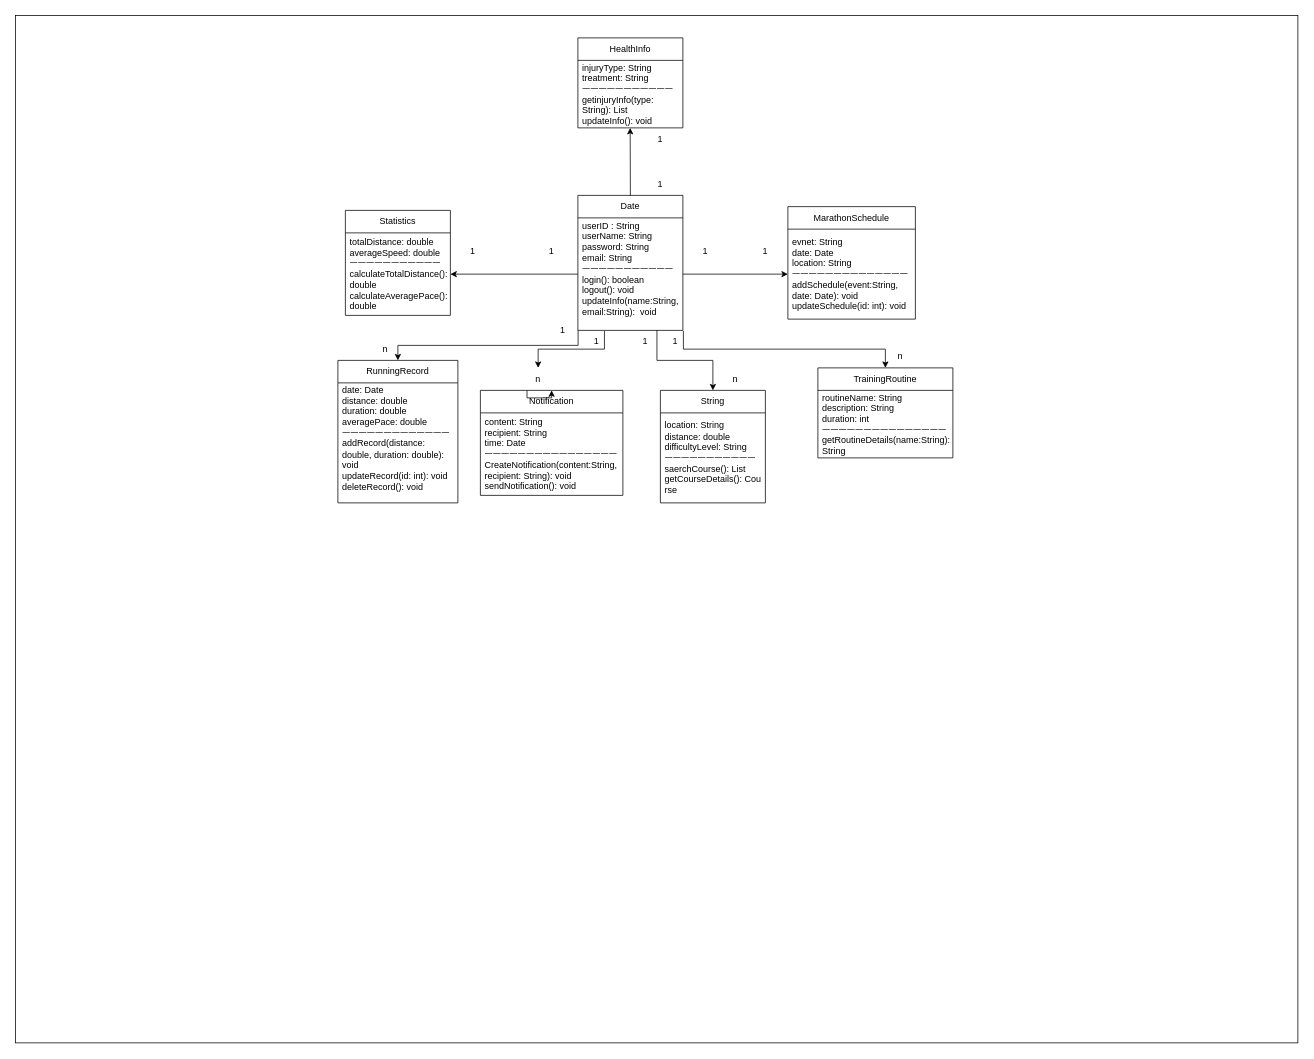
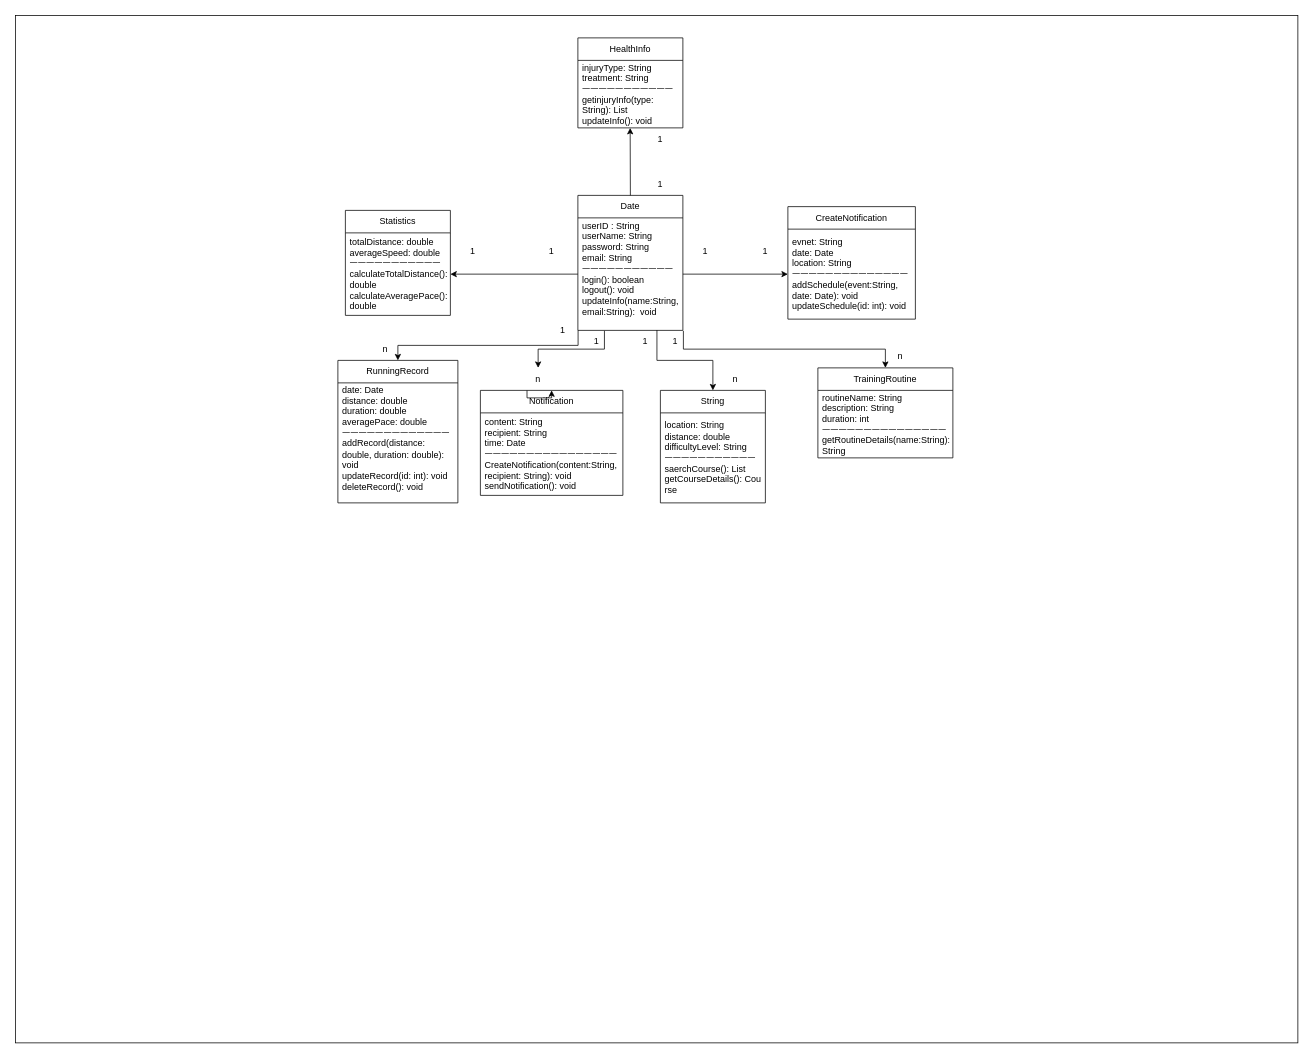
  <mxCell id="0" />
  <mxCell id="1" parent="0" />
  <mxCell id="2" value="&amp;nbsp; &amp;nbsp; &amp;nbsp; &amp;nbsp;" style="rounded=0;whiteSpace=wrap;html=1;" vertex="1" parent="1"><mxGeometry x="20" y="20" width="1710" height="1370" as="geometry" /></mxCell>
  <mxCell id="3" value="Date" style="swimlane;fontStyle=0;childLayout=stackLayout;horizontal=1;startSize=30;horizontalStack=0;resizeParent=1;resizeParentMax=0;resizeLast=0;collapsible=1;marginBottom=0;whiteSpace=wrap;html=1;" vertex="1" parent="1"><mxGeometry x="770" y="260" width="140" height="180" as="geometry" /></mxCell>
  <mxCell id="4" value="&lt;div&gt;userID : String&lt;/div&gt;&lt;div&gt;userName: String&lt;/div&gt;password: String&lt;div&gt;email: String&lt;/div&gt;&lt;div&gt;ㅡㅡㅡㅡㅡㅡㅡㅡㅡㅡㅡ&lt;/div&gt;&lt;div&gt;login(): boolean&lt;/div&gt;&lt;div&gt;logout(): void&lt;/div&gt;&lt;div&gt;updateInfo(name:String, email:String):&amp;nbsp; void&lt;/div&gt;&lt;div&gt;&lt;br&gt;&lt;/div&gt;" style="text;strokeColor=none;fillColor=none;align=left;verticalAlign=middle;spacingLeft=4;spacingRight=4;overflow=hidden;points=[[0,0.5],[1,0.5]];portConstraint=eastwest;rotatable=0;whiteSpace=wrap;html=1;" vertex="1" parent="3"><mxGeometry y="30" width="140" height="150" as="geometry" /></mxCell>
  <mxCell id="5" value="RunningRecord" style="swimlane;fontStyle=0;childLayout=stackLayout;horizontal=1;startSize=30;horizontalStack=0;resizeParent=1;resizeParentMax=0;resizeLast=0;collapsible=1;marginBottom=0;whiteSpace=wrap;html=1;" vertex="1" parent="1"><mxGeometry x="450" y="480" width="160" height="190" as="geometry" /></mxCell>
  <mxCell id="6" value="date: Date&lt;div&gt;distance: double&lt;/div&gt;&lt;div&gt;duration: double&lt;/div&gt;&lt;div&gt;averagePace: double&lt;/div&gt;&lt;div&gt;ㅡㅡㅡㅡㅡㅡㅡㅡㅡㅡㅡㅡㅡ&lt;/div&gt;&lt;div&gt;addRecord(distance: double, duration: double): void&lt;/div&gt;&lt;div&gt;updateRecord(id: int): void&lt;/div&gt;&lt;div&gt;deleteRecord(): void&lt;/div&gt;&lt;div&gt;&lt;br&gt;&lt;/div&gt;" style="text;strokeColor=none;fillColor=none;align=left;verticalAlign=middle;spacingLeft=4;spacingRight=4;overflow=hidden;points=[[0,0.5],[1,0.5]];portConstraint=eastwest;rotatable=0;whiteSpace=wrap;html=1;" vertex="1" parent="5"><mxGeometry y="30" width="160" height="160" as="geometry" /></mxCell>
  <mxCell id="7" value="TrainingRoutine" style="swimlane;fontStyle=0;childLayout=stackLayout;horizontal=1;startSize=30;horizontalStack=0;resizeParent=1;resizeParentMax=0;resizeLast=0;collapsible=1;marginBottom=0;whiteSpace=wrap;html=1;" vertex="1" parent="1"><mxGeometry x="1090" y="490" width="180" height="120" as="geometry" /></mxCell>
  <mxCell id="8" value="&lt;div&gt;&lt;div&gt;routineName: String&lt;/div&gt;&lt;div&gt;description: String&lt;/div&gt;&lt;div&gt;duration: int&lt;/div&gt;&lt;div&gt;ㅡㅡㅡㅡㅡㅡㅡㅡㅡㅡㅡㅡㅡㅡㅡ&lt;/div&gt;&lt;/div&gt;&lt;div&gt;getRoutineDetails(name:String): String&lt;/div&gt;&lt;div&gt;&lt;br&gt;&lt;/div&gt;" style="text;strokeColor=none;fillColor=none;align=left;verticalAlign=middle;spacingLeft=4;spacingRight=4;overflow=hidden;points=[[0,0.5],[1,0.5]];portConstraint=eastwest;rotatable=0;whiteSpace=wrap;html=1;" vertex="1" parent="7"><mxGeometry y="30" width="180" height="90" as="geometry" /></mxCell>
  <mxCell id="9" value="Statistics" style="swimlane;fontStyle=0;childLayout=stackLayout;horizontal=1;startSize=30;horizontalStack=0;resizeParent=1;resizeParentMax=0;resizeLast=0;collapsible=1;marginBottom=0;whiteSpace=wrap;html=1;" vertex="1" parent="1"><mxGeometry x="460" y="280" width="140" height="140" as="geometry" /></mxCell>
  <mxCell id="10" value="totalDistance: double&lt;div&gt;averageSpeed: double&lt;br&gt;&lt;div&gt;ㅡㅡㅡㅡㅡㅡㅡㅡㅡㅡㅡ&lt;/div&gt;&lt;div&gt;calculateTotalDistance(): double&lt;/div&gt;&lt;/div&gt;&lt;div&gt;calculateAveragePace(): double&lt;/div&gt;" style="text;strokeColor=none;fillColor=none;align=left;verticalAlign=middle;spacingLeft=4;spacingRight=4;overflow=hidden;points=[[0,0.5],[1,0.5]];portConstraint=eastwest;rotatable=0;whiteSpace=wrap;html=1;" vertex="1" parent="9"><mxGeometry y="30" width="140" height="110" as="geometry" /></mxCell>
  <mxCell id="11" value="" style="endArrow=classic;html=1;rounded=0;exitX=1;exitY=0.5;exitDx=0;exitDy=0;entryX=1;entryY=0.5;entryDx=0;entryDy=0;" edge="1" parent="9" source="10" target="10"><mxGeometry width="50" height="50" relative="1" as="geometry"><mxPoint x="260" y="160" as="sourcePoint" /><mxPoint x="310" y="110" as="targetPoint" /></mxGeometry></mxCell>
- <mxCell id="12" value="MarathonSchedule" style="swimlane;fontStyle=0;childLayout=stackLayout;horizontal=1;startSize=30;horizontalStack=0;resizeParent=1;resizeParentMax=0;resizeLast=0;collapsible=1;marginBottom=0;whiteSpace=wrap;html=1;" vertex="1" parent="1"><mxGeometry x="1050" y="275" width="170" height="150" as="geometry" /></mxCell>
+ <mxCell id="12" value="CreateNotification" style="swimlane;fontStyle=0;childLayout=stackLayout;horizontal=1;startSize=30;horizontalStack=0;resizeParent=1;resizeParentMax=0;resizeLast=0;collapsible=1;marginBottom=0;whiteSpace=wrap;html=1;" vertex="1" parent="1"><mxGeometry x="1050" y="275" width="170" height="150" as="geometry" /></mxCell>
  <mxCell id="13" value="evnet: String&lt;div&gt;date: Date&lt;/div&gt;&lt;div&gt;location: String&lt;br&gt;&lt;div&gt;ㅡㅡㅡㅡㅡㅡㅡㅡㅡㅡㅡㅡㅡㅡ&lt;/div&gt;&lt;/div&gt;&lt;div&gt;addSchedule(event:String, date: Date): void&lt;/div&gt;&lt;div&gt;updateSchedule(id: int): void&lt;/div&gt;" style="text;strokeColor=none;fillColor=none;align=left;verticalAlign=middle;spacingLeft=4;spacingRight=4;overflow=hidden;points=[[0,0.5],[1,0.5]];portConstraint=eastwest;rotatable=0;whiteSpace=wrap;html=1;" vertex="1" parent="12"><mxGeometry y="30" width="170" height="120" as="geometry" /></mxCell>
  <mxCell id="14" value="String" style="swimlane;fontStyle=0;childLayout=stackLayout;horizontal=1;startSize=30;horizontalStack=0;resizeParent=1;resizeParentMax=0;resizeLast=0;collapsible=1;marginBottom=0;whiteSpace=wrap;html=1;" vertex="1" parent="1"><mxGeometry x="880" y="520" width="140" height="150" as="geometry" /></mxCell>
  <mxCell id="15" value="&lt;div&gt;location: String&lt;/div&gt;&lt;div&gt;distance: double&lt;/div&gt;&lt;div&gt;difficultyLevel: String&lt;/div&gt;&lt;div&gt;ㅡㅡㅡㅡㅡㅡㅡㅡㅡㅡㅡ&lt;/div&gt;&lt;div&gt;saerchCourse(): List&lt;/div&gt;&lt;div&gt;getCourseDetails(): Cou rse&lt;/div&gt;" style="text;strokeColor=none;fillColor=none;align=left;verticalAlign=middle;spacingLeft=4;spacingRight=4;overflow=hidden;points=[[0,0.5],[1,0.5]];portConstraint=eastwest;rotatable=0;whiteSpace=wrap;html=1;" vertex="1" parent="14"><mxGeometry y="30" width="140" height="120" as="geometry" /></mxCell>
  <mxCell id="16" value="Notification" style="swimlane;fontStyle=0;childLayout=stackLayout;horizontal=1;startSize=30;horizontalStack=0;resizeParent=1;resizeParentMax=0;resizeLast=0;collapsible=1;marginBottom=0;whiteSpace=wrap;html=1;" vertex="1" parent="1"><mxGeometry x="640" y="520" width="190" height="140" as="geometry" /></mxCell>
  <mxCell id="17" value="content: String&lt;div&gt;recipient: String&lt;/div&gt;&lt;div&gt;time: Date&lt;br&gt;&lt;div&gt;ㅡㅡㅡㅡㅡㅡㅡㅡㅡㅡㅡㅡㅡㅡㅡㅡ&lt;/div&gt;&lt;div&gt;CreateNotification(content:String, recipient: String): void&lt;/div&gt;&lt;/div&gt;&lt;div&gt;sendNotification(): void&lt;/div&gt;" style="text;strokeColor=none;fillColor=none;align=left;verticalAlign=middle;spacingLeft=4;spacingRight=4;overflow=hidden;points=[[0,0.5],[1,0.5]];portConstraint=eastwest;rotatable=0;whiteSpace=wrap;html=1;" vertex="1" parent="16"><mxGeometry y="30" width="190" height="110" as="geometry" /></mxCell>
  <mxCell id="18" value="HealthInfo" style="swimlane;fontStyle=0;childLayout=stackLayout;horizontal=1;startSize=30;horizontalStack=0;resizeParent=1;resizeParentMax=0;resizeLast=0;collapsible=1;marginBottom=0;whiteSpace=wrap;html=1;" vertex="1" parent="1"><mxGeometry x="770" y="50" width="140" height="120" as="geometry" /></mxCell>
  <mxCell id="19" value="injuryType: String&lt;br&gt;&lt;div&gt;treatment: String&amp;nbsp;&lt;/div&gt;&lt;div&gt;ㅡㅡㅡㅡㅡㅡㅡㅡㅡㅡㅡ&lt;/div&gt;&lt;div&gt;getinjuryInfo(type: String): List&lt;/div&gt;&lt;div&gt;updateInfo(): void&lt;/div&gt;" style="text;strokeColor=none;fillColor=none;align=left;verticalAlign=middle;spacingLeft=4;spacingRight=4;overflow=hidden;points=[[0,0.5],[1,0.5]];portConstraint=eastwest;rotatable=0;whiteSpace=wrap;html=1;" vertex="1" parent="18"><mxGeometry y="30" width="140" height="90" as="geometry" /></mxCell>
  <mxCell id="20" value="" style="endArrow=classic;html=1;rounded=0;entryX=1;entryY=0.5;entryDx=0;entryDy=0;exitX=0;exitY=0.5;exitDx=0;exitDy=0;" edge="1" parent="1" source="4" target="10"><mxGeometry width="50" height="50" relative="1" as="geometry"><mxPoint x="720" y="440" as="sourcePoint" /><mxPoint x="770" y="390" as="targetPoint" /></mxGeometry></mxCell>
  <mxCell id="21" value="" style="endArrow=classic;html=1;rounded=0;exitX=1;exitY=0.5;exitDx=0;exitDy=0;entryX=0;entryY=0.5;entryDx=0;entryDy=0;" edge="1" parent="1" source="4" target="13"><mxGeometry width="50" height="50" relative="1" as="geometry"><mxPoint x="720" y="440" as="sourcePoint" /><mxPoint x="770" y="390" as="targetPoint" /></mxGeometry></mxCell>
  <mxCell id="22" value="" style="endArrow=classic;html=1;rounded=0;entryX=0.498;entryY=1.001;entryDx=0;entryDy=0;entryPerimeter=0;exitX=0.5;exitY=0;exitDx=0;exitDy=0;" edge="1" parent="1" source="3" target="19"><mxGeometry width="50" height="50" relative="1" as="geometry"><mxPoint x="720" y="440" as="sourcePoint" /><mxPoint x="770" y="390" as="targetPoint" /></mxGeometry></mxCell>
  <mxCell id="23" value="" style="endArrow=classic;html=1;rounded=0;entryX=0.5;entryY=0;entryDx=0;entryDy=0;exitX=0.253;exitY=1.004;exitDx=0;exitDy=0;exitPerimeter=0;edgeStyle=orthogonalEdgeStyle;" edge="1" parent="1" source="41" target="16"><mxGeometry width="50" height="50" relative="1" as="geometry"><mxPoint x="740" y="330" as="sourcePoint" /><mxPoint x="790" y="280" as="targetPoint" /></mxGeometry></mxCell>
  <mxCell id="24" value="" style="endArrow=classic;html=1;rounded=0;entryX=0.5;entryY=0;entryDx=0;entryDy=0;exitX=0.002;exitY=1.001;exitDx=0;exitDy=0;exitPerimeter=0;edgeStyle=orthogonalEdgeStyle;" edge="1" parent="1" source="4" target="5"><mxGeometry width="50" height="50" relative="1" as="geometry"><mxPoint x="740" y="330" as="sourcePoint" /><mxPoint x="790" y="280" as="targetPoint" /></mxGeometry></mxCell>
  <mxCell id="25" value="" style="endArrow=classic;html=1;rounded=0;entryX=0.5;entryY=0;entryDx=0;entryDy=0;exitX=0.753;exitY=0.998;exitDx=0;exitDy=0;exitPerimeter=0;edgeStyle=orthogonalEdgeStyle;" edge="1" parent="1" source="4" target="14"><mxGeometry width="50" height="50" relative="1" as="geometry"><mxPoint x="740" y="330" as="sourcePoint" /><mxPoint x="790" y="280" as="targetPoint" /></mxGeometry></mxCell>
  <mxCell id="26" value="" style="endArrow=classic;html=1;rounded=0;entryX=0.5;entryY=0;entryDx=0;entryDy=0;exitX=1.005;exitY=1.004;exitDx=0;exitDy=0;exitPerimeter=0;edgeStyle=orthogonalEdgeStyle;" edge="1" parent="1" source="4" target="7"><mxGeometry width="50" height="50" relative="1" as="geometry"><mxPoint x="740" y="330" as="sourcePoint" /><mxPoint x="790" y="280" as="targetPoint" /></mxGeometry></mxCell>
  <mxCell id="27" value="1" style="text;html=1;align=center;verticalAlign=middle;whiteSpace=wrap;rounded=0;" vertex="1" parent="1"><mxGeometry x="705" y="320" width="60" height="30" as="geometry" /></mxCell>
  <mxCell id="28" value="1" style="text;html=1;align=center;verticalAlign=middle;whiteSpace=wrap;rounded=0;" vertex="1" parent="1"><mxGeometry x="600" y="320" width="60" height="30" as="geometry" /></mxCell>
  <mxCell id="29" value="1" style="text;html=1;align=center;verticalAlign=middle;whiteSpace=wrap;rounded=0;" vertex="1" parent="1"><mxGeometry x="850" y="170" width="60" height="30" as="geometry" /></mxCell>
  <mxCell id="30" value="1" style="text;html=1;align=center;verticalAlign=middle;whiteSpace=wrap;rounded=0;" vertex="1" parent="1"><mxGeometry x="990" y="320" width="60" height="30" as="geometry" /></mxCell>
  <mxCell id="31" value="1" style="text;html=1;align=center;verticalAlign=middle;whiteSpace=wrap;rounded=0;" vertex="1" parent="1"><mxGeometry x="910" y="320" width="60" height="30" as="geometry" /></mxCell>
  <mxCell id="32" value="1" style="text;html=1;align=center;verticalAlign=middle;whiteSpace=wrap;rounded=0;" vertex="1" parent="1"><mxGeometry x="850" y="230" width="60" height="30" as="geometry" /></mxCell>
  <mxCell id="33" value="1" style="text;html=1;align=center;verticalAlign=middle;whiteSpace=wrap;rounded=0;" vertex="1" parent="1"><mxGeometry x="720" y="425" width="60" height="30" as="geometry" /></mxCell>
  <mxCell id="34" value="1" style="text;html=1;align=center;verticalAlign=middle;whiteSpace=wrap;rounded=0;" vertex="1" parent="1"><mxGeometry x="765" y="440" width="60" height="30" as="geometry" /></mxCell>
  <mxCell id="35" value="1" style="text;html=1;align=center;verticalAlign=middle;whiteSpace=wrap;rounded=0;" vertex="1" parent="1"><mxGeometry x="830" y="440" width="60" height="30" as="geometry" /></mxCell>
  <mxCell id="36" value="1" style="text;html=1;align=center;verticalAlign=middle;whiteSpace=wrap;rounded=0;" vertex="1" parent="1"><mxGeometry x="870" y="440" width="60" height="30" as="geometry" /></mxCell>
  <mxCell id="37" value="&lt;span style=&quot;white-space: pre;&quot;&gt;&#09;&lt;/span&gt;n" style="text;html=1;align=center;verticalAlign=middle;whiteSpace=wrap;rounded=0;" vertex="1" parent="1"><mxGeometry x="470" y="450" width="60" height="30" as="geometry" /></mxCell>
  <mxCell id="38" value="n" style="text;html=1;align=center;verticalAlign=middle;whiteSpace=wrap;rounded=0;" vertex="1" parent="1"><mxGeometry x="1170" y="460" width="60" height="30" as="geometry" /></mxCell>
  <mxCell id="39" value="n" style="text;html=1;align=center;verticalAlign=middle;whiteSpace=wrap;rounded=0;" vertex="1" parent="1"><mxGeometry x="950" y="490" width="60" height="30" as="geometry" /></mxCell>
  <mxCell id="40" value="" style="endArrow=classic;html=1;rounded=0;entryX=0.5;entryY=0;entryDx=0;entryDy=0;exitX=0.253;exitY=1.004;exitDx=0;exitDy=0;exitPerimeter=0;edgeStyle=orthogonalEdgeStyle;" edge="1" parent="1" source="4" target="41"><mxGeometry width="50" height="50" relative="1" as="geometry"><mxPoint x="805" y="441" as="sourcePoint" /><mxPoint x="735" y="520" as="targetPoint" /></mxGeometry></mxCell>
  <mxCell id="41" value="n" style="text;html=1;align=center;verticalAlign=middle;whiteSpace=wrap;rounded=0;" vertex="1" parent="1"><mxGeometry x="687" y="490" width="60" height="30" as="geometry" /></mxCell>
